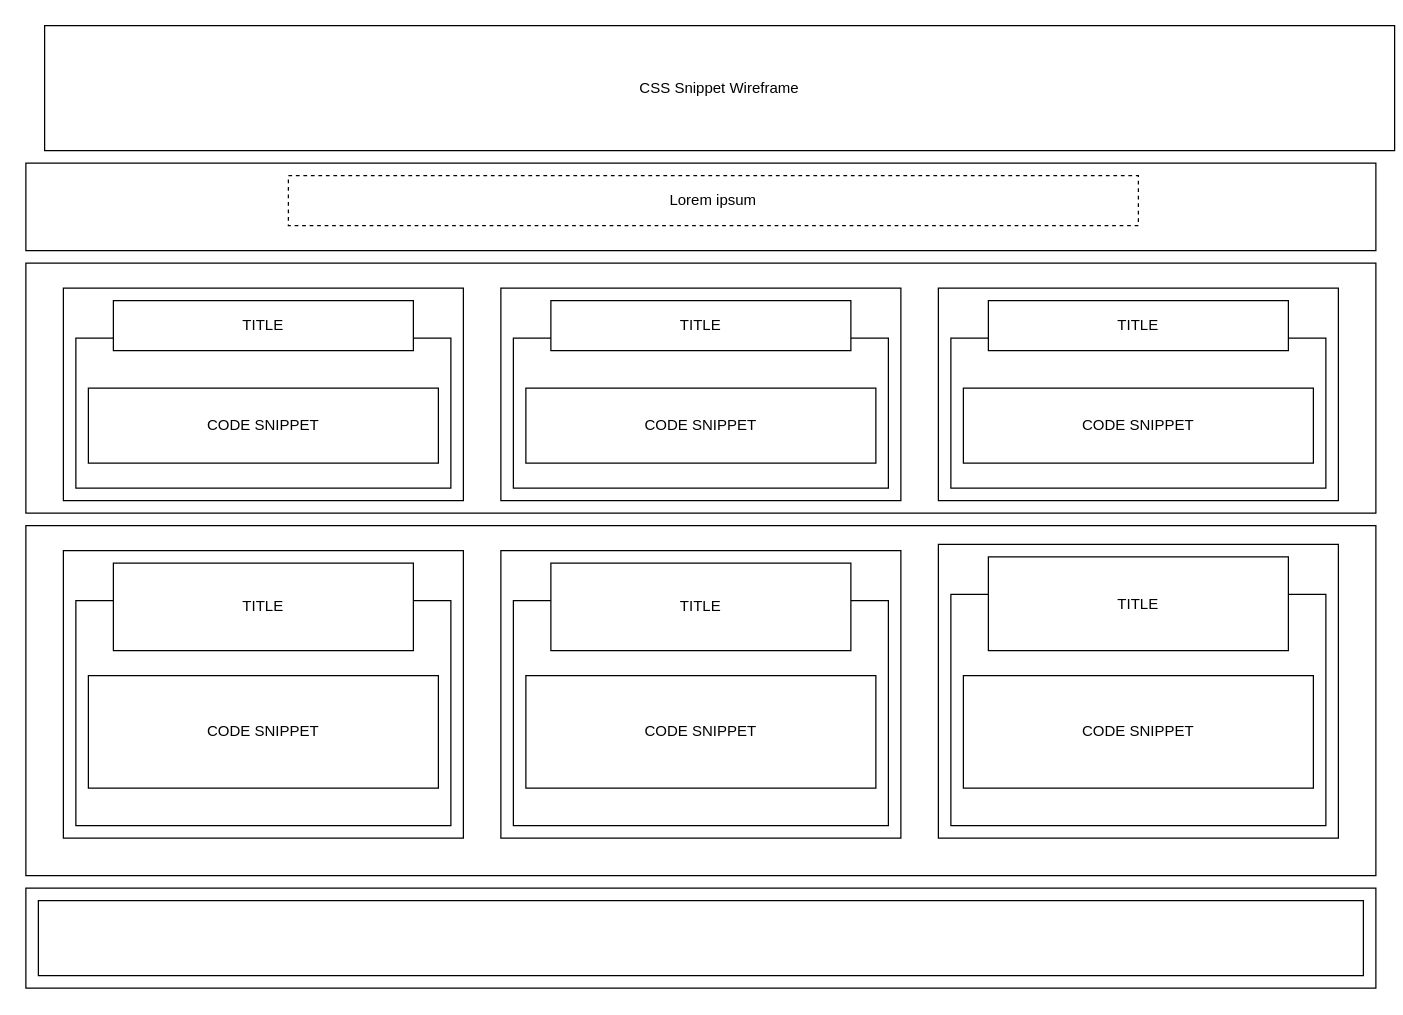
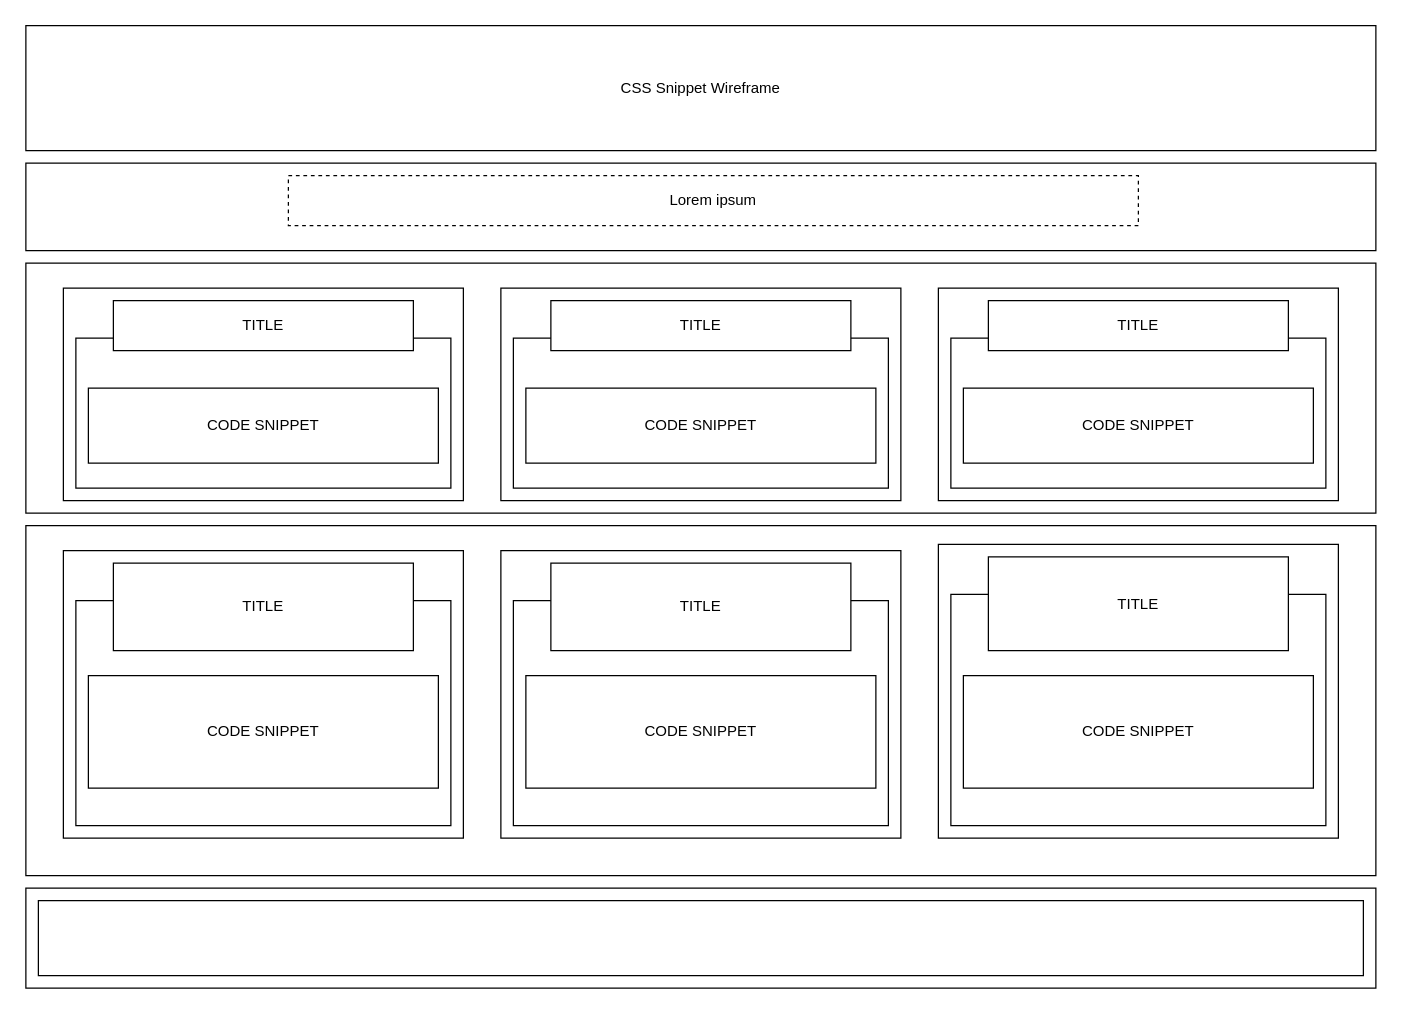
  <mxCell id="0" />
  <mxCell id="1" parent="0" />
- <mxCell id="2" value="CSS Snippet Wireframe" style="rounded=0;whiteSpace=wrap;html=1;sketch=0;" parent="1" vertex="1"><mxGeometry x="35" y="20" width="1080" height="100" as="geometry" /></mxCell>
+ <mxCell id="2" value="CSS Snippet Wireframe" style="rounded=0;whiteSpace=wrap;html=1;sketch=0;" parent="1" vertex="1"><mxGeometry x="20" y="20" width="1080" height="100" as="geometry" /></mxCell>
  <mxCell id="3" value="" style="rounded=0;whiteSpace=wrap;html=1;sketch=0;" parent="1" vertex="1"><mxGeometry x="20" y="130" width="1080" height="70" as="geometry" /></mxCell>
  <mxCell id="4" value="Lorem ipsum" style="rounded=0;whiteSpace=wrap;html=1;sketch=0;dashed=1;" parent="1" vertex="1"><mxGeometry x="230" y="140" width="680" height="40" as="geometry" /></mxCell>
  <mxCell id="5" value="" style="rounded=0;whiteSpace=wrap;html=1;sketch=0;" parent="1" vertex="1"><mxGeometry x="20" y="210" width="1080" height="200" as="geometry" /></mxCell>
  <mxCell id="6" value="" style="rounded=0;whiteSpace=wrap;html=1;sketch=0;" parent="1" vertex="1"><mxGeometry x="50" y="230" width="320" height="170" as="geometry" /></mxCell>
  <mxCell id="7" value="" style="rounded=0;whiteSpace=wrap;html=1;sketch=0;" parent="1" vertex="1"><mxGeometry x="400" y="230" width="320" height="170" as="geometry" /></mxCell>
  <mxCell id="8" value="" style="rounded=0;whiteSpace=wrap;html=1;sketch=0;" parent="1" vertex="1"><mxGeometry x="750" y="230" width="320" height="170" as="geometry" /></mxCell>
  <mxCell id="9" value="" style="rounded=0;whiteSpace=wrap;html=1;sketch=0;" parent="1" vertex="1"><mxGeometry x="410" y="270" width="300" height="120" as="geometry" /></mxCell>
  <mxCell id="10" value="" style="rounded=0;whiteSpace=wrap;html=1;sketch=0;" parent="1" vertex="1"><mxGeometry x="760" y="270" width="300" height="120" as="geometry" /></mxCell>
  <mxCell id="11" value="" style="rounded=0;whiteSpace=wrap;html=1;sketch=0;" parent="1" vertex="1"><mxGeometry x="60" y="270" width="300" height="120" as="geometry" /></mxCell>
  <mxCell id="12" value="TITLE" style="rounded=0;whiteSpace=wrap;html=1;sketch=0;" parent="1" vertex="1"><mxGeometry x="90" y="240" width="240" height="40" as="geometry" /></mxCell>
  <mxCell id="13" value="&lt;span&gt;TITLE&lt;/span&gt;" style="rounded=0;whiteSpace=wrap;html=1;sketch=0;" parent="1" vertex="1"><mxGeometry x="440" y="240" width="240" height="40" as="geometry" /></mxCell>
  <mxCell id="14" value="&lt;span&gt;TITLE&lt;/span&gt;" style="rounded=0;whiteSpace=wrap;html=1;sketch=0;" parent="1" vertex="1"><mxGeometry x="790" y="240" width="240" height="40" as="geometry" /></mxCell>
  <mxCell id="15" value="" style="rounded=0;whiteSpace=wrap;html=1;" parent="1" vertex="1"><mxGeometry x="20" y="420" width="1080" height="280" as="geometry" /></mxCell>
  <mxCell id="16" value="" style="rounded=0;whiteSpace=wrap;html=1;sketch=0;" parent="1" vertex="1"><mxGeometry x="50" y="440" width="320" height="230" as="geometry" /></mxCell>
  <mxCell id="17" value="" style="rounded=0;whiteSpace=wrap;html=1;sketch=0;" parent="1" vertex="1"><mxGeometry x="60" y="480" width="300" height="180" as="geometry" /></mxCell>
  <mxCell id="18" value="&lt;span&gt;TITLE&lt;/span&gt;" style="rounded=0;whiteSpace=wrap;html=1;sketch=0;" parent="1" vertex="1"><mxGeometry x="90" y="450" width="240" height="70" as="geometry" /></mxCell>
  <mxCell id="19" value="" style="rounded=0;whiteSpace=wrap;html=1;sketch=0;" parent="1" vertex="1"><mxGeometry x="400" y="440" width="320" height="230" as="geometry" /></mxCell>
  <mxCell id="20" value="" style="rounded=0;whiteSpace=wrap;html=1;sketch=0;" parent="1" vertex="1"><mxGeometry x="410" y="480" width="300" height="180" as="geometry" /></mxCell>
  <mxCell id="21" value="&lt;span&gt;TITLE&lt;/span&gt;" style="rounded=0;whiteSpace=wrap;html=1;sketch=0;" parent="1" vertex="1"><mxGeometry x="440" y="450" width="240" height="70" as="geometry" /></mxCell>
  <mxCell id="22" value="" style="rounded=0;whiteSpace=wrap;html=1;sketch=0;" parent="1" vertex="1"><mxGeometry x="750" y="435" width="320" height="235" as="geometry" /></mxCell>
  <mxCell id="23" value="" style="rounded=0;whiteSpace=wrap;html=1;sketch=0;" parent="1" vertex="1"><mxGeometry x="760" y="475" width="300" height="185" as="geometry" /></mxCell>
  <mxCell id="24" value="&lt;span&gt;TITLE&lt;/span&gt;" style="rounded=0;whiteSpace=wrap;html=1;sketch=0;" parent="1" vertex="1"><mxGeometry x="790" y="445" width="240" height="75" as="geometry" /></mxCell>
  <mxCell id="25" value="" style="rounded=0;whiteSpace=wrap;html=1;" vertex="1" parent="1"><mxGeometry x="20" y="710" width="1080" height="80" as="geometry" /></mxCell>
  <mxCell id="26" value="" style="rounded=0;whiteSpace=wrap;html=1;fontStyle=1" vertex="1" parent="1"><mxGeometry x="30" y="720" width="1060" height="60" as="geometry" /></mxCell>
  <mxCell id="27" value="CODE SNIPPET" style="rounded=0;whiteSpace=wrap;html=1;" vertex="1" parent="1"><mxGeometry x="70" y="310" width="280" height="60" as="geometry" /></mxCell>
  <mxCell id="28" value="&lt;span&gt;CODE SNIPPET&lt;/span&gt;" style="rounded=0;whiteSpace=wrap;html=1;" vertex="1" parent="1"><mxGeometry x="420" y="310" width="280" height="60" as="geometry" /></mxCell>
  <mxCell id="29" value="&lt;span&gt;CODE SNIPPET&lt;/span&gt;" style="rounded=0;whiteSpace=wrap;html=1;" vertex="1" parent="1"><mxGeometry x="770" y="310" width="280" height="60" as="geometry" /></mxCell>
  <mxCell id="30" value="CODE SNIPPET" style="rounded=0;whiteSpace=wrap;html=1;" vertex="1" parent="1"><mxGeometry x="70" y="540" width="280" height="90" as="geometry" /></mxCell>
  <mxCell id="31" value="CODE SNIPPET" style="rounded=0;whiteSpace=wrap;html=1;" vertex="1" parent="1"><mxGeometry x="420" y="540" width="280" height="90" as="geometry" /></mxCell>
  <mxCell id="32" value="CODE SNIPPET" style="rounded=0;whiteSpace=wrap;html=1;" vertex="1" parent="1"><mxGeometry x="770" y="540" width="280" height="90" as="geometry" /></mxCell>
